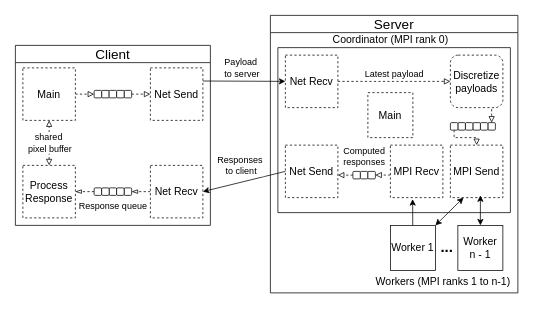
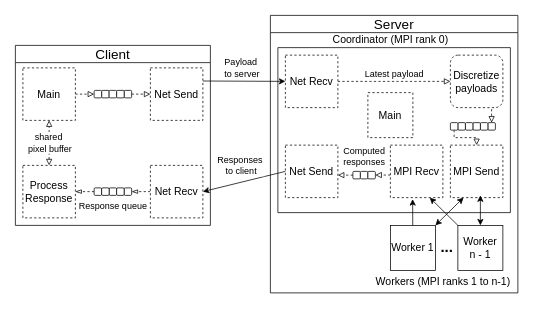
  <mxCell id="0" />
  <mxCell id="1" parent="0" />
  <mxCell id="2" value="&lt;font face=&quot;Helvetica&quot; style=&quot;font-weight: normal; font-size: 18px;&quot;&gt;Server&lt;/font&gt;" style="swimlane;whiteSpace=wrap;html=1;" vertex="1" parent="1"><mxGeometry x="360" y="20" width="330" height="370" as="geometry" /></mxCell>
  <mxCell id="3" value="" style="swimlane;startSize=0;" vertex="1" parent="2"><mxGeometry x="10" y="43" width="310" height="220" as="geometry"><mxRectangle x="10" y="40" width="50" height="40" as="alternateBounds" /></mxGeometry></mxCell>
  <mxCell id="4" style="edgeStyle=orthogonalEdgeStyle;rounded=0;orthogonalLoop=1;jettySize=auto;html=1;entryX=0;entryY=0.5;entryDx=0;entryDy=0;dashed=1;endArrow=block;endFill=0;" edge="1" parent="3" source="6" target="9"><mxGeometry relative="1" as="geometry" /></mxCell>
  <mxCell id="5" value="&lt;font face=&quot;Helvetica&quot; style=&quot;font-size: 12px;&quot;&gt;Latest payload&lt;/font&gt;" style="edgeLabel;html=1;align=center;verticalAlign=middle;resizable=0;points=[];" vertex="1" connectable="0" parent="4"><mxGeometry x="0.244" y="1" relative="1" as="geometry"><mxPoint x="-19" y="-9" as="offset" /></mxGeometry></mxCell>
  <mxCell id="6" value="&lt;font face=&quot;Helvetica&quot; style=&quot;font-size: 14px;&quot;&gt;Net Recv&lt;/font&gt;" style="rounded=0;whiteSpace=wrap;html=1;dashed=1;" vertex="1" parent="3"><mxGeometry x="10" y="10" width="70" height="70" as="geometry" /></mxCell>
  <mxCell id="7" value="&lt;font face=&quot;Helvetica&quot; style=&quot;font-size: 14px;&quot;&gt;Net Send&lt;/font&gt;" style="whiteSpace=wrap;html=1;aspect=fixed;dashed=1;" vertex="1" parent="3"><mxGeometry x="10" y="130" width="70" height="70" as="geometry" /></mxCell>
  <mxCell id="8" style="edgeStyle=orthogonalEdgeStyle;rounded=0;orthogonalLoop=1;jettySize=auto;html=1;entryX=0.5;entryY=0;entryDx=0;entryDy=0;endArrow=block;endFill=0;dashed=1;" edge="1" parent="3" target="13"><mxGeometry relative="1" as="geometry"><mxPoint x="285" y="70" as="sourcePoint" /></mxGeometry></mxCell>
  <mxCell id="9" value="&lt;font face=&quot;Helvetica&quot; style=&quot;font-size: 14px;&quot;&gt;Discretize payloads&lt;/font&gt;" style="whiteSpace=wrap;html=1;dashed=1;rounded=1;" vertex="1" parent="3"><mxGeometry x="230" y="10" width="70" height="70" as="geometry" /></mxCell>
  <mxCell id="10" value="&lt;font face=&quot;Helvetica&quot; style=&quot;font-size: 14px;&quot;&gt;MPI Send&lt;/font&gt;" style="whiteSpace=wrap;html=1;aspect=fixed;dashed=1;" vertex="1" parent="3"><mxGeometry x="230" y="130" width="70" height="70" as="geometry" /></mxCell>
  <mxCell id="11" style="edgeStyle=orthogonalEdgeStyle;rounded=0;orthogonalLoop=1;jettySize=auto;html=1;dashed=1;endArrow=block;endFill=0;exitX=-0.005;exitY=0.582;exitDx=0;exitDy=0;exitPerimeter=0;" edge="1" parent="3"><mxGeometry relative="1" as="geometry"><mxPoint x="150.0" y="169.83" as="sourcePoint" /><mxPoint x="130" y="169.91" as="targetPoint" /><Array as="points"><mxPoint x="130" y="169.91" /></Array></mxGeometry></mxCell>
  <mxCell id="12" value="&lt;font style=&quot;font-size: 14px;&quot;&gt;MPI Recv&lt;/font&gt;" style="whiteSpace=wrap;html=1;aspect=fixed;dashed=1;" vertex="1" parent="3"><mxGeometry x="150" y="130" width="70" height="70" as="geometry" /></mxCell>
  <mxCell id="13" value="" style="rounded=1;whiteSpace=wrap;html=1;" vertex="1" parent="3"><mxGeometry x="280" y="100" width="10" height="10" as="geometry" /></mxCell>
  <mxCell id="14" value="" style="rounded=1;whiteSpace=wrap;html=1;" vertex="1" parent="3"><mxGeometry x="270" y="100" width="10" height="10" as="geometry" /></mxCell>
  <mxCell id="15" value="" style="rounded=1;whiteSpace=wrap;html=1;" vertex="1" parent="3"><mxGeometry x="260" y="100" width="10" height="10" as="geometry" /></mxCell>
  <mxCell id="16" value="" style="rounded=1;whiteSpace=wrap;html=1;" vertex="1" parent="3"><mxGeometry x="250" y="100" width="10" height="10" as="geometry" /></mxCell>
  <mxCell id="17" value="" style="rounded=1;whiteSpace=wrap;html=1;" vertex="1" parent="3"><mxGeometry x="240" y="100" width="10" height="10" as="geometry" /></mxCell>
  <mxCell id="18" style="edgeStyle=orthogonalEdgeStyle;rounded=0;orthogonalLoop=1;jettySize=auto;html=1;entryX=0.5;entryY=0;entryDx=0;entryDy=0;dashed=1;endArrow=block;endFill=0;" edge="1" parent="3" source="19" target="10"><mxGeometry relative="1" as="geometry"><Array as="points"><mxPoint x="235" y="120" /><mxPoint x="265" y="120" /></Array></mxGeometry></mxCell>
  <mxCell id="19" value="" style="rounded=1;whiteSpace=wrap;html=1;" vertex="1" parent="3"><mxGeometry x="230" y="100" width="10" height="10" as="geometry" /></mxCell>
  <mxCell id="20" style="edgeStyle=orthogonalEdgeStyle;rounded=0;orthogonalLoop=1;jettySize=auto;html=1;dashed=1;endArrow=block;endFill=0;exitX=0;exitY=0.5;exitDx=0;exitDy=0;" edge="1" parent="3" source="21"><mxGeometry relative="1" as="geometry"><mxPoint x="80" y="170" as="targetPoint" /><Array as="points"><mxPoint x="80" y="170" /></Array></mxGeometry></mxCell>
  <mxCell id="21" value="" style="rounded=1;whiteSpace=wrap;html=1;" vertex="1" parent="3"><mxGeometry x="100" y="165" width="10" height="10" as="geometry" /></mxCell>
  <mxCell id="22" value="" style="rounded=1;whiteSpace=wrap;html=1;" vertex="1" parent="3"><mxGeometry x="110" y="165" width="10" height="10" as="geometry" /></mxCell>
  <mxCell id="23" value="" style="rounded=1;whiteSpace=wrap;html=1;" vertex="1" parent="3"><mxGeometry x="120" y="165" width="10" height="10" as="geometry" /></mxCell>
  <mxCell id="24" value="&lt;font&gt;Computed&lt;/font&gt;&lt;div&gt;&lt;font&gt;responses&lt;/font&gt;&lt;/div&gt;" style="text;html=1;align=center;verticalAlign=middle;resizable=0;points=[];autosize=1;strokeColor=none;fillColor=none;" vertex="1" parent="3"><mxGeometry x="75" y="125" width="80" height="40" as="geometry" /></mxCell>
  <mxCell id="25" value="&lt;font face=&quot;Helvetica&quot; style=&quot;font-size: 14px;&quot;&gt;Main&lt;/font&gt;" style="rounded=0;whiteSpace=wrap;html=1;dashed=1;" vertex="1" parent="3"><mxGeometry x="120" y="60" width="60" height="60" as="geometry" /></mxCell>
  <mxCell id="26" value="&lt;font face=&quot;Helvetica&quot; style=&quot;font-size: 14px;&quot;&gt;Coordinator (MPI rank 0)&lt;/font&gt;" style="text;html=1;align=center;verticalAlign=bottom;resizable=0;points=[];autosize=1;strokeColor=none;fillColor=none;" vertex="1" parent="2"><mxGeometry x="70" y="13" width="180" height="30" as="geometry" /></mxCell>
  <mxCell id="27" value="&lt;font face=&quot;Helvetica&quot; style=&quot;font-size: 14px;&quot;&gt;Worker 1&lt;/font&gt;" style="whiteSpace=wrap;html=1;aspect=fixed;" vertex="1" parent="2"><mxGeometry x="160" y="280" width="60" height="60" as="geometry" /></mxCell>
  <mxCell id="28" value="&lt;font face=&quot;Helvetica&quot; style=&quot;font-size: 14px;&quot;&gt;Worker&lt;/font&gt;&lt;div&gt;&lt;span style=&quot;background-color: transparent; color: light-dark(rgb(0, 0, 0), rgb(255, 255, 255));&quot;&gt;&lt;font style=&quot;font-size: 14px;&quot; face=&quot;Helvetica&quot;&gt;n - 1&lt;/font&gt;&lt;/span&gt;&lt;/div&gt;" style="whiteSpace=wrap;html=1;aspect=fixed;" vertex="1" parent="2"><mxGeometry x="250" y="280" width="60" height="60" as="geometry" /></mxCell>
  <mxCell id="29" value="&lt;font face=&quot;Helvetica&quot; style=&quot;font-size: 14px;&quot;&gt;Workers (MPI ranks 1 to n-1)&lt;/font&gt;" style="text;html=1;align=center;verticalAlign=middle;resizable=0;points=[];autosize=1;strokeColor=none;fillColor=none;" vertex="1" parent="2"><mxGeometry x="130" y="340" width="200" height="30" as="geometry" /></mxCell>
  <mxCell id="30" style="rounded=0;orthogonalLoop=1;jettySize=auto;html=1;entryX=0.5;entryY=0;entryDx=0;entryDy=0;startArrow=classic;startFill=1;" edge="1" parent="2" target="28"><mxGeometry relative="1" as="geometry"><mxPoint x="280" y="240" as="sourcePoint" /></mxGeometry></mxCell>
  <mxCell id="31" style="rounded=0;orthogonalLoop=1;jettySize=auto;html=1;entryX=1;entryY=0;entryDx=0;entryDy=0;exitX=0.25;exitY=1;exitDx=0;exitDy=0;startArrow=classic;startFill=1;" edge="1" parent="2" source="10" target="27"><mxGeometry relative="1" as="geometry" /></mxCell>
  <mxCell id="32" value="&lt;b&gt;&lt;font style=&quot;font-size: 20px;&quot;&gt;...&lt;/font&gt;&lt;/b&gt;" style="text;html=1;align=center;verticalAlign=top;resizable=0;points=[];autosize=1;strokeColor=none;fillColor=none;" vertex="1" parent="2"><mxGeometry x="215" y="290" width="40" height="40" as="geometry" /></mxCell>
  <mxCell id="33" style="rounded=0;orthogonalLoop=1;jettySize=auto;html=1;entryX=0.424;entryY=1.029;entryDx=0;entryDy=0;entryPerimeter=0;" edge="1" parent="2" source="27" target="12"><mxGeometry relative="1" as="geometry" /></mxCell>
+ <mxCell id="34" style="rounded=0;orthogonalLoop=1;jettySize=auto;html=1;exitX=0;exitY=0;exitDx=0;exitDy=0;exitPerimeter=0;entryX=0.75;entryY=1;entryDx=0;entryDy=0;" edge="1" parent="2" source="28" target="12"><mxGeometry relative="1" as="geometry"><mxPoint x="206" y="242" as="targetPoint" /></mxGeometry></mxCell>
  <mxCell id="35" value="&lt;font face=&quot;Helvetica&quot; style=&quot;font-size: 18px; font-weight: normal;&quot;&gt;Client&lt;/font&gt;" style="swimlane;whiteSpace=wrap;html=1;" vertex="1" parent="1"><mxGeometry x="20" y="60" width="260" height="240" as="geometry"><mxRectangle x="200" y="160" width="70" height="30" as="alternateBounds" /></mxGeometry></mxCell>
  <mxCell id="36" style="edgeStyle=orthogonalEdgeStyle;rounded=0;orthogonalLoop=1;jettySize=auto;html=1;entryX=0;entryY=0.5;entryDx=0;entryDy=0;endArrow=block;endFill=0;dashed=1;" edge="1" parent="35" source="37" target="49"><mxGeometry relative="1" as="geometry"><Array as="points"><mxPoint x="90" y="65" /><mxPoint x="90" y="65" /></Array></mxGeometry></mxCell>
  <mxCell id="37" value="&lt;font face=&quot;Helvetica&quot; style=&quot;font-size: 14px;&quot;&gt;Main&lt;/font&gt;" style="rounded=0;whiteSpace=wrap;html=1;dashed=1;" vertex="1" parent="35"><mxGeometry x="10" y="30" width="70" height="70" as="geometry" /></mxCell>
  <mxCell id="38" style="edgeStyle=orthogonalEdgeStyle;rounded=0;orthogonalLoop=1;jettySize=auto;html=1;entryX=0.5;entryY=1;entryDx=0;entryDy=0;endArrow=block;endFill=0;startArrow=block;startFill=0;dashed=1;" edge="1" parent="35" source="40" target="37"><mxGeometry relative="1" as="geometry" /></mxCell>
  <mxCell id="39" value="&lt;font face=&quot;Helvetica&quot; style=&quot;font-size: 12px;&quot;&gt;shared&amp;nbsp;&lt;/font&gt;&lt;div&gt;&lt;font face=&quot;Helvetica&quot; style=&quot;font-size: 12px;&quot;&gt;pixel buffer&lt;/font&gt;&lt;/div&gt;" style="edgeLabel;html=1;align=center;verticalAlign=middle;resizable=0;points=[];" vertex="1" connectable="0" parent="38"><mxGeometry x="0.017" relative="1" as="geometry"><mxPoint as="offset" /></mxGeometry></mxCell>
  <mxCell id="40" value="&lt;font face=&quot;Helvetica&quot; style=&quot;font-size: 14px;&quot;&gt;Process Response&lt;/font&gt;" style="whiteSpace=wrap;html=1;aspect=fixed;dashed=1;" vertex="1" parent="35"><mxGeometry x="10" y="160" width="70" height="70" as="geometry" /></mxCell>
  <mxCell id="41" value="&lt;font face=&quot;Helvetica&quot; style=&quot;font-size: 14px;&quot;&gt;Net Send&lt;/font&gt;" style="whiteSpace=wrap;html=1;aspect=fixed;dashed=1;" vertex="1" parent="35"><mxGeometry x="180" y="30" width="70" height="70" as="geometry" /></mxCell>
  <mxCell id="42" style="edgeStyle=orthogonalEdgeStyle;rounded=0;orthogonalLoop=1;jettySize=auto;html=1;entryX=1;entryY=0.5;entryDx=0;entryDy=0;endArrow=blockThin;endFill=0;dashed=1;" edge="1" parent="35" source="43" target="50"><mxGeometry relative="1" as="geometry"><Array as="points"><mxPoint x="180" y="195" /><mxPoint x="180" y="195" /></Array></mxGeometry></mxCell>
  <mxCell id="43" value="&lt;font face=&quot;Helvetica&quot; style=&quot;font-size: 14px;&quot;&gt;Net Recv&lt;/font&gt;" style="rounded=0;whiteSpace=wrap;html=1;dashed=1;" vertex="1" parent="35"><mxGeometry x="180" y="160" width="70" height="70" as="geometry" /></mxCell>
  <mxCell id="44" value="" style="rounded=1;whiteSpace=wrap;html=1;" vertex="1" parent="35"><mxGeometry x="115" y="60" width="10" height="10" as="geometry" /></mxCell>
  <mxCell id="45" style="edgeStyle=orthogonalEdgeStyle;rounded=0;orthogonalLoop=1;jettySize=auto;html=1;dashed=1;endArrow=block;endFill=0;exitX=1;exitY=0.5;exitDx=0;exitDy=0;" edge="1" parent="35" source="46"><mxGeometry relative="1" as="geometry"><mxPoint x="160" y="65" as="sourcePoint" /><mxPoint x="180" y="65" as="targetPoint" /><Array as="points"><mxPoint x="160" y="65" /></Array></mxGeometry></mxCell>
  <mxCell id="46" value="" style="rounded=1;whiteSpace=wrap;html=1;" vertex="1" parent="35"><mxGeometry x="145" y="60" width="10" height="10" as="geometry" /></mxCell>
  <mxCell id="47" value="" style="rounded=1;whiteSpace=wrap;html=1;" vertex="1" parent="35"><mxGeometry x="125" y="60" width="10" height="10" as="geometry" /></mxCell>
  <mxCell id="48" value="" style="rounded=1;whiteSpace=wrap;html=1;" vertex="1" parent="35"><mxGeometry x="135" y="60" width="10" height="10" as="geometry" /></mxCell>
  <mxCell id="49" value="" style="rounded=1;whiteSpace=wrap;html=1;" vertex="1" parent="35"><mxGeometry x="105" y="60" width="10" height="10" as="geometry" /></mxCell>
  <mxCell id="50" value="" style="rounded=1;whiteSpace=wrap;html=1;" vertex="1" parent="35"><mxGeometry x="145" y="190" width="10" height="10" as="geometry" /></mxCell>
  <mxCell id="51" value="" style="rounded=1;whiteSpace=wrap;html=1;" vertex="1" parent="35"><mxGeometry x="125" y="190" width="10" height="10" as="geometry" /></mxCell>
  <mxCell id="52" value="" style="rounded=1;whiteSpace=wrap;html=1;" vertex="1" parent="35"><mxGeometry x="135" y="190" width="10" height="10" as="geometry" /></mxCell>
  <mxCell id="53" style="edgeStyle=orthogonalEdgeStyle;rounded=0;orthogonalLoop=1;jettySize=auto;html=1;entryX=1;entryY=0.5;entryDx=0;entryDy=0;endArrow=blockThin;endFill=0;dashed=1;" edge="1" parent="35" source="54" target="40"><mxGeometry relative="1" as="geometry"><Array as="points"><mxPoint x="100" y="195" /><mxPoint x="100" y="195" /></Array></mxGeometry></mxCell>
  <mxCell id="54" value="" style="rounded=1;whiteSpace=wrap;html=1;" vertex="1" parent="35"><mxGeometry x="105" y="190" width="10" height="10" as="geometry" /></mxCell>
  <mxCell id="55" value="" style="rounded=1;whiteSpace=wrap;html=1;" vertex="1" parent="35"><mxGeometry x="115" y="190" width="10" height="10" as="geometry" /></mxCell>
  <mxCell id="56" value="Response queue" style="text;html=1;align=center;verticalAlign=middle;resizable=0;points=[];autosize=1;strokeColor=none;fillColor=none;" vertex="1" parent="35"><mxGeometry x="75" y="200" width="110" height="30" as="geometry" /></mxCell>
  <mxCell id="57" style="rounded=0;orthogonalLoop=1;jettySize=auto;html=1;entryX=0;entryY=0.5;entryDx=0;entryDy=0;exitX=1;exitY=0.25;exitDx=0;exitDy=0;" edge="1" parent="1" source="41" target="6"><mxGeometry relative="1" as="geometry" /></mxCell>
  <mxCell id="58" value="&lt;font face=&quot;Helvetica&quot; style=&quot;font-size: 12px;&quot;&gt;Payload&amp;nbsp;&lt;/font&gt;&lt;div&gt;&lt;font face=&quot;Helvetica&quot; style=&quot;font-size: 12px;&quot;&gt;to server&lt;/font&gt;&lt;/div&gt;" style="edgeLabel;html=1;align=center;verticalAlign=middle;resizable=0;points=[];" vertex="1" connectable="0" parent="57"><mxGeometry x="0.038" y="1" relative="1" as="geometry"><mxPoint x="-6" y="-17" as="offset" /></mxGeometry></mxCell>
  <mxCell id="59" style="rounded=0;orthogonalLoop=1;jettySize=auto;html=1;entryX=1;entryY=0.5;entryDx=0;entryDy=0;exitX=0;exitY=0.5;exitDx=0;exitDy=0;" edge="1" parent="1" source="7" target="43"><mxGeometry relative="1" as="geometry" /></mxCell>
  <mxCell id="60" value="&lt;font face=&quot;Helvetica&quot; style=&quot;font-size: 12px;&quot;&gt;Responses&amp;nbsp;&lt;/font&gt;&lt;div&gt;&lt;font face=&quot;Helvetica&quot; style=&quot;font-size: 12px;&quot;&gt;to client&lt;/font&gt;&lt;/div&gt;" style="edgeLabel;html=1;align=center;verticalAlign=middle;resizable=0;points=[];" vertex="1" connectable="0" parent="59"><mxGeometry x="0.024" y="-3" relative="1" as="geometry"><mxPoint x="-2" y="-19" as="offset" /></mxGeometry></mxCell>
